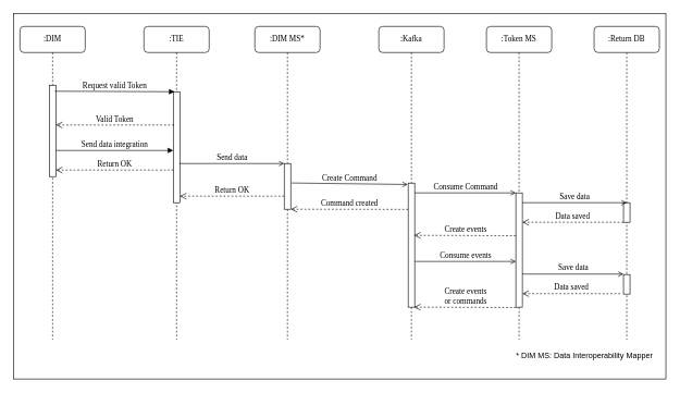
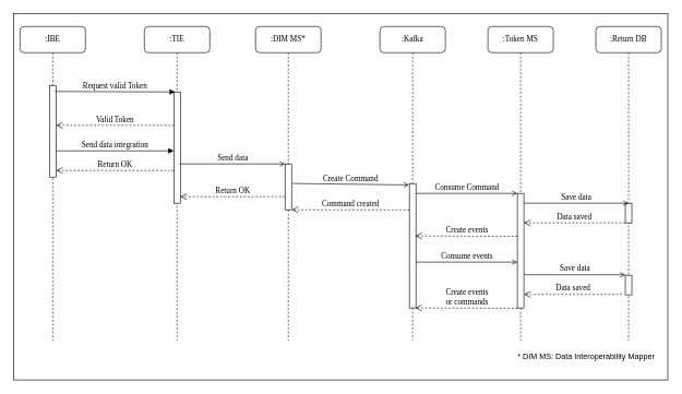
  <mxCell id="0" />
  <mxCell id="1" parent="0" />
  <mxCell id="2" value="" style="rounded=0;whiteSpace=wrap;html=1;" vertex="1" parent="1"><mxGeometry x="20" y="20" width="1000" height="560" as="geometry" /></mxCell>
- <mxCell id="3" value=":DIM" style="shape=umlLifeline;perimeter=lifelinePerimeter;whiteSpace=wrap;html=1;container=1;collapsible=0;recursiveResize=0;outlineConnect=0;rounded=1;shadow=0;comic=0;labelBackgroundColor=none;strokeWidth=1;fontFamily=Verdana;fontSize=12;align=center;" parent="1" vertex="1"><mxGeometry x="30" y="40" width="100" height="480" as="geometry" /></mxCell>
+ <mxCell id="3" value=":IBE" style="shape=umlLifeline;perimeter=lifelinePerimeter;whiteSpace=wrap;html=1;container=1;collapsible=0;recursiveResize=0;outlineConnect=0;rounded=1;shadow=0;comic=0;labelBackgroundColor=none;strokeWidth=1;fontFamily=Verdana;fontSize=12;align=center;" parent="1" vertex="1"><mxGeometry x="30" y="40" width="100" height="480" as="geometry" /></mxCell>
  <mxCell id="4" value="" style="html=1;points=[];perimeter=orthogonalPerimeter;rounded=0;shadow=0;comic=0;labelBackgroundColor=none;strokeWidth=1;fontFamily=Verdana;fontSize=12;align=center;" parent="3" vertex="1"><mxGeometry x="45" y="90" width="10" height="140" as="geometry" /></mxCell>
  <mxCell id="5" value=":TIE" style="shape=umlLifeline;perimeter=lifelinePerimeter;whiteSpace=wrap;html=1;container=1;collapsible=0;recursiveResize=0;outlineConnect=0;rounded=1;shadow=0;comic=0;labelBackgroundColor=none;strokeWidth=1;fontFamily=Verdana;fontSize=12;align=center;" parent="1" vertex="1"><mxGeometry x="220" y="40" width="100" height="480" as="geometry" /></mxCell>
  <mxCell id="6" value="" style="html=1;points=[];perimeter=orthogonalPerimeter;rounded=0;shadow=0;comic=0;labelBackgroundColor=none;strokeWidth=1;fontFamily=Verdana;fontSize=12;align=center;" parent="5" vertex="1"><mxGeometry x="45" y="100" width="10" height="170" as="geometry" /></mxCell>
  <mxCell id="7" value=":DIM MS*" style="shape=umlLifeline;perimeter=lifelinePerimeter;whiteSpace=wrap;html=1;container=1;collapsible=0;recursiveResize=0;outlineConnect=0;rounded=1;shadow=0;comic=0;labelBackgroundColor=none;strokeWidth=1;fontFamily=Verdana;fontSize=12;align=center;" parent="1" vertex="1"><mxGeometry x="390" y="40" width="100" height="480" as="geometry" /></mxCell>
  <mxCell id="8" value="" style="html=1;points=[];perimeter=orthogonalPerimeter;rounded=0;shadow=0;comic=0;labelBackgroundColor=none;strokeWidth=1;fontFamily=Verdana;fontSize=12;align=center;" parent="7" vertex="1"><mxGeometry x="45" y="210" width="10" height="70" as="geometry" /></mxCell>
  <mxCell id="9" value=":Kafka" style="shape=umlLifeline;perimeter=lifelinePerimeter;whiteSpace=wrap;html=1;container=1;collapsible=0;recursiveResize=0;outlineConnect=0;rounded=1;shadow=0;comic=0;labelBackgroundColor=none;strokeWidth=1;fontFamily=Verdana;fontSize=12;align=center;" parent="1" vertex="1"><mxGeometry x="580" y="40" width="100" height="480" as="geometry" /></mxCell>
  <mxCell id="10" value="" style="html=1;points=[];perimeter=orthogonalPerimeter;rounded=0;shadow=0;comic=0;labelBackgroundColor=none;strokeWidth=1;fontFamily=Verdana;fontSize=12;align=center;" parent="9" vertex="1"><mxGeometry x="45" y="240" width="10" height="190" as="geometry" /></mxCell>
  <mxCell id="11" value=":Token MS" style="shape=umlLifeline;perimeter=lifelinePerimeter;whiteSpace=wrap;html=1;container=1;collapsible=0;recursiveResize=0;outlineConnect=0;rounded=1;shadow=0;comic=0;labelBackgroundColor=none;strokeWidth=1;fontFamily=Verdana;fontSize=12;align=center;" parent="1" vertex="1"><mxGeometry x="745" y="40" width="100" height="480" as="geometry" /></mxCell>
  <mxCell id="12" value="" style="html=1;points=[];perimeter=orthogonalPerimeter;rounded=0;shadow=0;comic=0;labelBackgroundColor=none;strokeWidth=1;fontFamily=Verdana;fontSize=12;align=center;" parent="11" vertex="1"><mxGeometry x="45" y="255" width="10" height="175" as="geometry" /></mxCell>
  <mxCell id="13" value="Consume Command" style="html=1;verticalAlign=bottom;endArrow=open;labelBackgroundColor=none;fontFamily=Verdana;fontSize=12;entryX=-0.062;entryY=0.011;entryDx=0;entryDy=0;entryPerimeter=0;endFill=0;" parent="11" edge="1"><mxGeometry relative="1" as="geometry"><mxPoint x="-110" y="255" as="sourcePoint" /><mxPoint x="45" y="255" as="targetPoint" /></mxGeometry></mxCell>
  <mxCell id="14" value=":Return DB" style="shape=umlLifeline;perimeter=lifelinePerimeter;whiteSpace=wrap;html=1;container=1;collapsible=0;recursiveResize=0;outlineConnect=0;rounded=1;shadow=0;comic=0;labelBackgroundColor=none;strokeWidth=1;fontFamily=Verdana;fontSize=12;align=center;" parent="1" vertex="1"><mxGeometry x="910" y="40" width="100" height="480" as="geometry" /></mxCell>
  <mxCell id="15" value="" style="html=1;points=[];perimeter=orthogonalPerimeter;rounded=0;shadow=0;comic=0;labelBackgroundColor=none;strokeWidth=1;fontFamily=Verdana;fontSize=12;align=center;" parent="14" vertex="1"><mxGeometry x="45" y="270" width="10" height="30" as="geometry" /></mxCell>
  <mxCell id="16" value="" style="html=1;points=[];perimeter=orthogonalPerimeter;rounded=0;shadow=0;comic=0;labelBackgroundColor=none;strokeWidth=1;fontFamily=Verdana;fontSize=12;align=center;" parent="14" vertex="1"><mxGeometry x="45" y="380" width="10" height="30" as="geometry" /></mxCell>
  <mxCell id="17" value="Save data" style="html=1;verticalAlign=bottom;endArrow=open;labelBackgroundColor=none;fontFamily=Verdana;fontSize=12;endFill=0;" parent="14" source="12" edge="1"><mxGeometry relative="1" as="geometry"><mxPoint x="-100" y="379" as="sourcePoint" /><mxPoint x="45" y="379.31" as="targetPoint" /></mxGeometry></mxCell>
  <mxCell id="18" value="Data saved" style="html=1;verticalAlign=bottom;endArrow=open;dashed=1;endSize=8;labelBackgroundColor=none;fontFamily=Verdana;fontSize=12;edgeStyle=elbowEdgeStyle;elbow=vertical;" parent="14" target="12" edge="1"><mxGeometry relative="1" as="geometry"><mxPoint x="-90" y="409" as="targetPoint" /><Array as="points"><mxPoint x="-85" y="409.31" /></Array><mxPoint x="40" y="409.31" as="sourcePoint" /></mxGeometry></mxCell>
  <mxCell id="19" value="Send data" style="html=1;verticalAlign=bottom;endArrow=open;labelBackgroundColor=none;fontFamily=Verdana;fontSize=12;exitX=0.89;exitY=0.841;exitDx=0;exitDy=0;exitPerimeter=0;endFill=0;" parent="1" edge="1"><mxGeometry relative="1" as="geometry"><mxPoint x="273.9" y="250" as="sourcePoint" /><mxPoint x="435" y="250" as="targetPoint" /></mxGeometry></mxCell>
  <mxCell id="20" value="Send data integration" style="html=1;verticalAlign=bottom;endArrow=block;labelBackgroundColor=none;fontFamily=Verdana;fontSize=12;exitX=1;exitY=0.529;exitDx=0;exitDy=0;exitPerimeter=0;" parent="1" edge="1"><mxGeometry relative="1" as="geometry"><mxPoint x="85" y="230" as="sourcePoint" /><mxPoint x="265" y="230" as="targetPoint" /></mxGeometry></mxCell>
  <mxCell id="21" value="Request valid Token" style="html=1;verticalAlign=bottom;endArrow=block;labelBackgroundColor=none;fontFamily=Verdana;fontSize=12;entryX=0.2;entryY=0;entryDx=0;entryDy=0;entryPerimeter=0;exitX=0.845;exitY=0.066;exitDx=0;exitDy=0;exitPerimeter=0;" parent="1" source="4" target="6" edge="1"><mxGeometry relative="1" as="geometry"><mxPoint x="100" y="140" as="sourcePoint" /><mxPoint x="260" y="140" as="targetPoint" /></mxGeometry></mxCell>
  <mxCell id="22" value="Valid Token" style="html=1;verticalAlign=bottom;endArrow=open;dashed=1;endSize=8;labelBackgroundColor=none;fontFamily=Verdana;fontSize=12;edgeStyle=elbowEdgeStyle;elbow=vertical;exitX=0.1;exitY=0.3;exitDx=0;exitDy=0;exitPerimeter=0;" parent="1" source="6" target="4" edge="1"><mxGeometry relative="1" as="geometry"><mxPoint x="100" y="180" as="targetPoint" /><Array as="points" /><mxPoint x="250" y="180" as="sourcePoint" /></mxGeometry></mxCell>
  <mxCell id="23" value="Create Command" style="html=1;verticalAlign=bottom;endArrow=open;labelBackgroundColor=none;fontFamily=Verdana;fontSize=12;entryX=-0.062;entryY=0.011;entryDx=0;entryDy=0;entryPerimeter=0;exitX=1.129;exitY=0.426;exitDx=0;exitDy=0;exitPerimeter=0;endFill=0;" parent="1" source="8" target="10" edge="1"><mxGeometry relative="1" as="geometry"><mxPoint x="460" y="280" as="sourcePoint" /><mxPoint x="590" y="280" as="targetPoint" /></mxGeometry></mxCell>
  <mxCell id="24" value="Return OK" style="html=1;verticalAlign=bottom;endArrow=open;dashed=1;endSize=8;labelBackgroundColor=none;fontFamily=Verdana;fontSize=12;edgeStyle=elbowEdgeStyle;elbow=vertical;" parent="1" target="4" edge="1"><mxGeometry relative="1" as="geometry"><mxPoint x="90" y="260" as="targetPoint" /><Array as="points"><mxPoint x="250" y="260" /></Array><mxPoint x="265" y="260" as="sourcePoint" /></mxGeometry></mxCell>
  <mxCell id="25" value="Return OK" style="html=1;verticalAlign=bottom;endArrow=open;dashed=1;endSize=8;labelBackgroundColor=none;fontFamily=Verdana;fontSize=12;edgeStyle=elbowEdgeStyle;elbow=vertical;" parent="1" source="8" target="6" edge="1"><mxGeometry relative="1" as="geometry"><mxPoint x="290" y="300" as="targetPoint" /><Array as="points"><mxPoint x="425" y="300" /></Array><mxPoint x="430" y="300" as="sourcePoint" /></mxGeometry></mxCell>
  <mxCell id="26" value="Save data" style="html=1;verticalAlign=bottom;endArrow=open;labelBackgroundColor=none;fontFamily=Verdana;fontSize=12;endFill=0;" parent="1" edge="1"><mxGeometry relative="1" as="geometry"><mxPoint x="800" y="310" as="sourcePoint" /><mxPoint x="960" y="310" as="targetPoint" /></mxGeometry></mxCell>
  <mxCell id="27" value="Create events" style="html=1;verticalAlign=bottom;endArrow=open;dashed=1;endSize=8;labelBackgroundColor=none;fontFamily=Verdana;fontSize=12;edgeStyle=elbowEdgeStyle;elbow=vertical;exitX=0.103;exitY=0.536;exitDx=0;exitDy=0;exitPerimeter=0;" parent="1" edge="1"><mxGeometry relative="1" as="geometry"><mxPoint x="633.97" y="360" as="targetPoint" /><Array as="points"><mxPoint x="718.97" y="360" /></Array><mxPoint x="790" y="360.56" as="sourcePoint" /></mxGeometry></mxCell>
  <mxCell id="28" value="Data saved" style="html=1;verticalAlign=bottom;endArrow=open;dashed=1;endSize=8;labelBackgroundColor=none;fontFamily=Verdana;fontSize=12;edgeStyle=elbowEdgeStyle;elbow=vertical;" parent="1" source="15" target="12" edge="1"><mxGeometry relative="1" as="geometry"><mxPoint x="850" y="350" as="targetPoint" /><Array as="points"><mxPoint x="830" y="340" /></Array><mxPoint x="940" y="339" as="sourcePoint" /></mxGeometry></mxCell>
  <mxCell id="29" value="Command created" style="html=1;verticalAlign=bottom;endArrow=open;dashed=1;endSize=8;labelBackgroundColor=none;fontFamily=Verdana;fontSize=12;edgeStyle=elbowEdgeStyle;elbow=vertical;" parent="1" edge="1"><mxGeometry relative="1" as="geometry"><mxPoint x="445" y="320.004" as="targetPoint" /><Array as="points" /><mxPoint x="625" y="320.241" as="sourcePoint" /></mxGeometry></mxCell>
  <mxCell id="30" value="Consume events" style="html=1;verticalAlign=bottom;endArrow=open;labelBackgroundColor=none;fontFamily=Verdana;fontSize=12;entryX=-0.062;entryY=0.011;entryDx=0;entryDy=0;entryPerimeter=0;endFill=0;" parent="1" edge="1"><mxGeometry relative="1" as="geometry"><mxPoint x="635" y="400" as="sourcePoint" /><mxPoint x="790" y="400" as="targetPoint" /></mxGeometry></mxCell>
  <mxCell id="31" value="Create events &lt;br&gt;or commands" style="html=1;verticalAlign=bottom;endArrow=open;dashed=1;endSize=8;labelBackgroundColor=none;fontFamily=Verdana;fontSize=12;edgeStyle=elbowEdgeStyle;elbow=vertical;exitX=0.103;exitY=0.536;exitDx=0;exitDy=0;exitPerimeter=0;" parent="1" edge="1"><mxGeometry relative="1" as="geometry"><mxPoint x="633.97" y="470" as="targetPoint" /><Array as="points"><mxPoint x="718.97" y="470" /></Array><mxPoint x="790" y="470.56" as="sourcePoint" /></mxGeometry></mxCell>
  <mxCell id="32" value="* DIM MS: Data Interoperability Mapper" style="text;html=1;align=center;verticalAlign=middle;resizable=0;points=[];autosize=1;strokeColor=none;fillColor=none;" vertex="1" parent="1"><mxGeometry x="780" y="530" width="230" height="30" as="geometry" /></mxCell>
